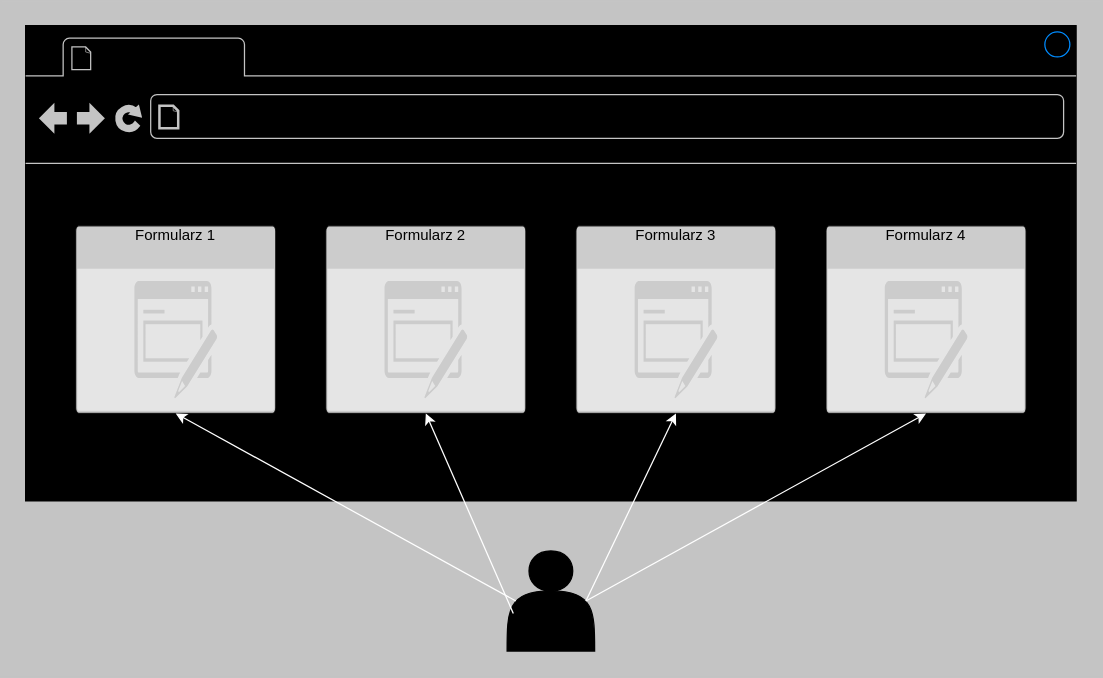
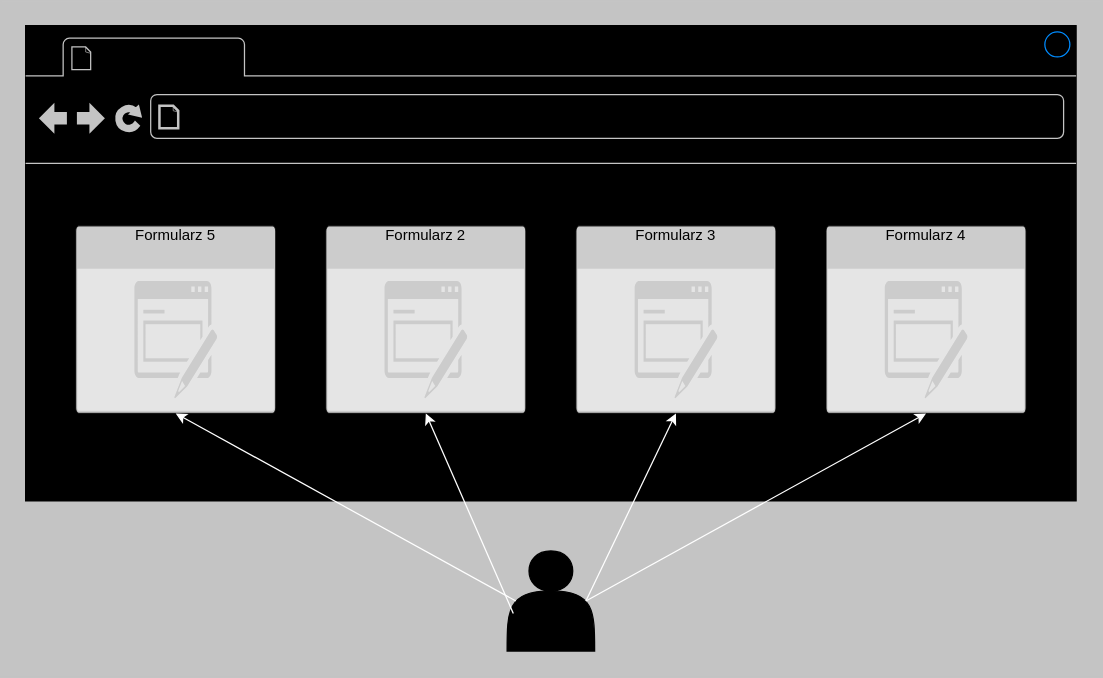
  <mxCell id="0" />
  <mxCell id="1" parent="0" />
  <mxCell id="2" value="" style="shape=actor;whiteSpace=wrap;html=1;labelBackgroundColor=none;fillColor=#000000;" vertex="1" parent="1"><mxGeometry x="405" y="440" width="70" height="80" as="geometry" /></mxCell>
  <mxCell id="3" value="" style="strokeWidth=1;shadow=0;dashed=0;align=center;html=1;shape=mxgraph.mockup.containers.browserWindow;rSize=0;strokeColor2=#008cff;strokeColor3=#c4c4c4;mainText=,;recursiveResize=0;labelBackgroundColor=none;fillColor=#000000;strokeColor=default;" vertex="1" parent="1"><mxGeometry x="20" y="20" width="840" height="380" as="geometry" /></mxCell>
- <mxCell id="4" value="Formularz 1" style="html=1;whiteSpace=wrap;labelPosition=center;verticalLabelPosition=middle;verticalAlign=top;align=center;fontSize=12;outlineConnect=0;spacingTop=-6;sketch=0;shape=mxgraph.sitemap.form;labelBackgroundColor=none;fillColor=#FFFFFF;opacity=80;" vertex="1" parent="3"><mxGeometry x="40" y="160" width="160" height="150" as="geometry" /></mxCell>
+ <mxCell id="4" value="Formularz 5" style="html=1;whiteSpace=wrap;labelPosition=center;verticalLabelPosition=middle;verticalAlign=top;align=center;fontSize=12;outlineConnect=0;spacingTop=-6;sketch=0;shape=mxgraph.sitemap.form;labelBackgroundColor=none;fillColor=#FFFFFF;opacity=80;" vertex="1" parent="3"><mxGeometry x="40" y="160" width="160" height="150" as="geometry" /></mxCell>
  <mxCell id="5" value="Formularz 2" style="html=1;whiteSpace=wrap;labelPosition=center;verticalLabelPosition=middle;verticalAlign=top;align=center;fontSize=12;outlineConnect=0;spacingTop=-6;sketch=0;shape=mxgraph.sitemap.form;labelBackgroundColor=none;opacity=80;" vertex="1" parent="3"><mxGeometry x="240" y="160" width="160" height="150" as="geometry" /></mxCell>
  <mxCell id="6" value="Formularz 3" style="html=1;whiteSpace=wrap;labelPosition=center;verticalLabelPosition=middle;verticalAlign=top;align=center;fontSize=12;outlineConnect=0;spacingTop=-6;sketch=0;shape=mxgraph.sitemap.form;labelBackgroundColor=none;opacity=80;" vertex="1" parent="3"><mxGeometry x="440" y="160" width="160" height="150" as="geometry" /></mxCell>
  <mxCell id="7" value="Formularz 4" style="html=1;whiteSpace=wrap;labelPosition=center;verticalLabelPosition=middle;verticalAlign=top;align=center;fontSize=12;outlineConnect=0;spacingTop=-6;sketch=0;shape=mxgraph.sitemap.form;labelBackgroundColor=none;opacity=80;" vertex="1" parent="3"><mxGeometry x="640" y="160" width="160" height="150" as="geometry" /></mxCell>
  <mxCell id="8" value="" style="endArrow=classic;html=1;rounded=0;entryX=0.5;entryY=1;entryDx=0;entryDy=0;entryPerimeter=0;exitX=0.9;exitY=0.5;exitDx=0;exitDy=0;exitPerimeter=0;labelBackgroundColor=none;fontColor=default;strokeColor=#FFFFFF;" edge="1" parent="1" source="2" target="7"><mxGeometry width="50" height="50" relative="1" as="geometry"><mxPoint x="350" y="240" as="sourcePoint" /><mxPoint x="400" y="190" as="targetPoint" /></mxGeometry></mxCell>
  <mxCell id="9" value="" style="endArrow=classic;html=1;rounded=0;entryX=0.5;entryY=1;entryDx=0;entryDy=0;entryPerimeter=0;exitX=0.1;exitY=0.5;exitDx=0;exitDy=0;exitPerimeter=0;labelBackgroundColor=none;fontColor=default;strokeColor=#FFFFFF;" edge="1" parent="1" source="2" target="4"><mxGeometry width="50" height="50" relative="1" as="geometry"><mxPoint x="350" y="240" as="sourcePoint" /><mxPoint x="400" y="190" as="targetPoint" /></mxGeometry></mxCell>
  <mxCell id="10" value="" style="endArrow=classic;html=1;rounded=0;entryX=0.5;entryY=1;entryDx=0;entryDy=0;entryPerimeter=0;exitX=0.071;exitY=0.625;exitDx=0;exitDy=0;exitPerimeter=0;labelBackgroundColor=none;fontColor=default;strokeColor=#FFFFFF;" edge="1" parent="1" source="2" target="5"><mxGeometry width="50" height="50" relative="1" as="geometry"><mxPoint x="350" y="240" as="sourcePoint" /><mxPoint x="400" y="190" as="targetPoint" /></mxGeometry></mxCell>
  <mxCell id="11" value="" style="endArrow=classic;html=1;rounded=0;entryX=0.5;entryY=1;entryDx=0;entryDy=0;entryPerimeter=0;exitX=0.9;exitY=0.5;exitDx=0;exitDy=0;exitPerimeter=0;labelBackgroundColor=none;fontColor=default;strokeColor=#FFFFFF;" edge="1" parent="1" source="2" target="6"><mxGeometry width="50" height="50" relative="1" as="geometry"><mxPoint x="420" y="500" as="sourcePoint" /><mxPoint x="350" y="340" as="targetPoint" /></mxGeometry></mxCell>
